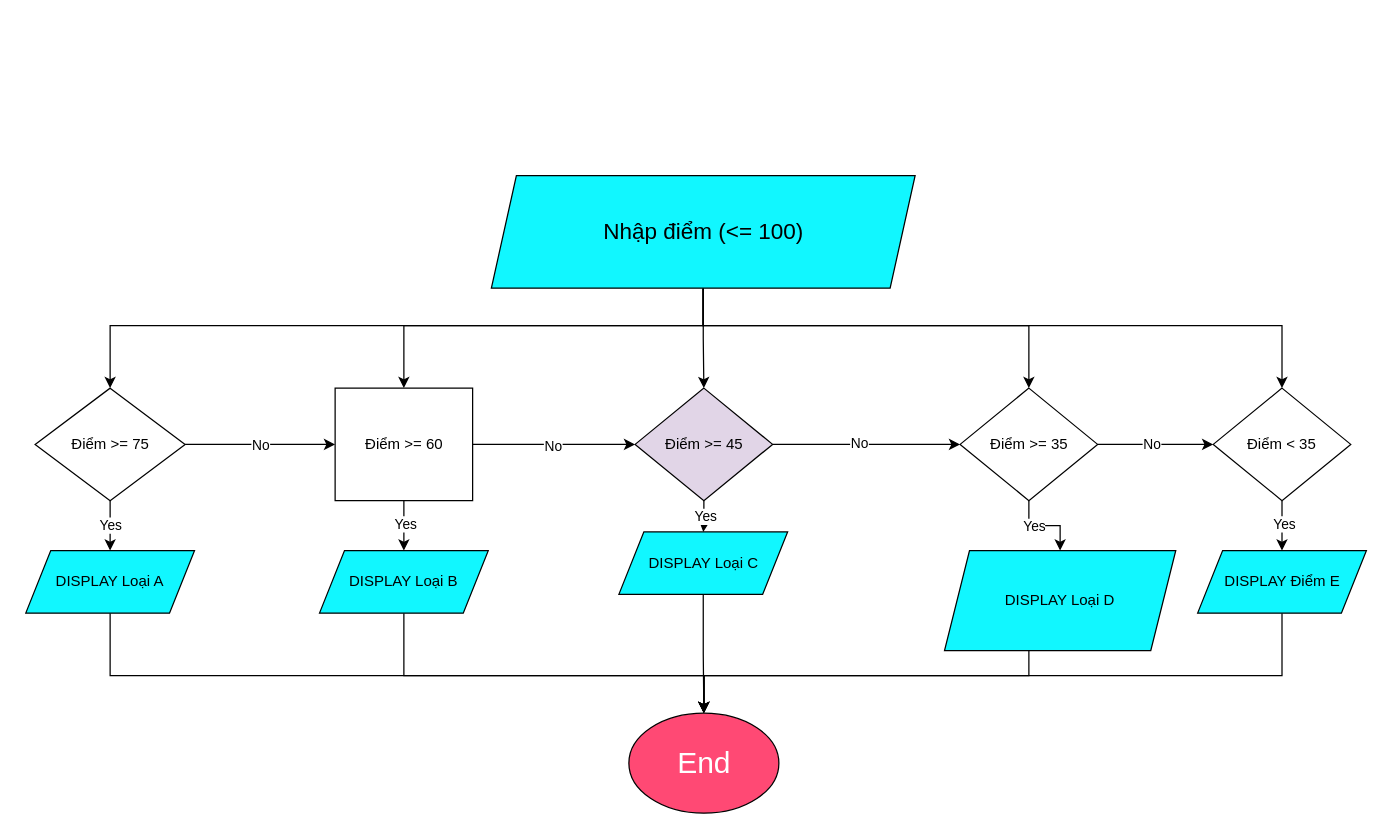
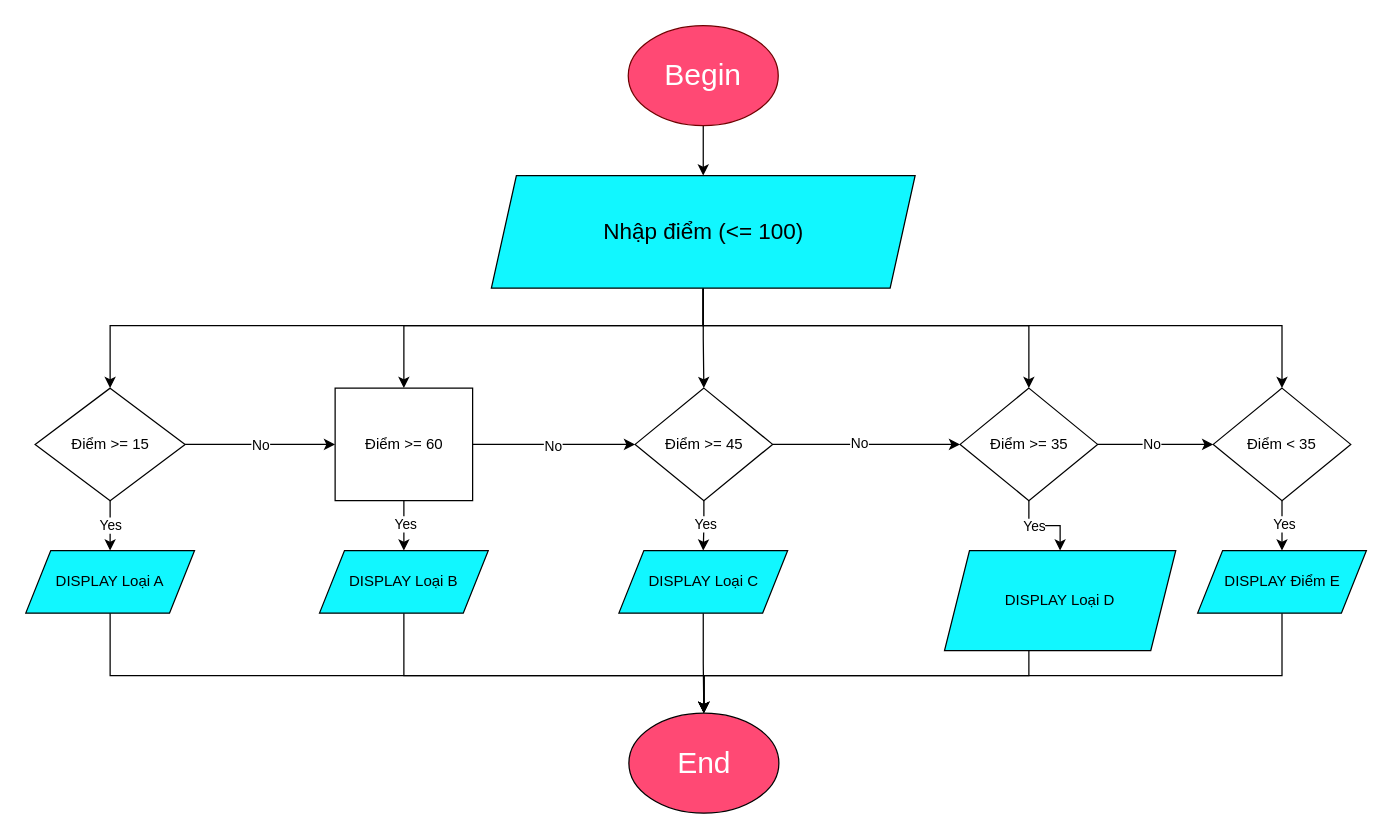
  <mxCell id="0" />
  <mxCell id="1" parent="0" />
+ <mxCell id="2" value="" style="edgeStyle=orthogonalEdgeStyle;rounded=0;orthogonalLoop=1;jettySize=auto;html=1;" edge="1" parent="1" source="3" target="9"><mxGeometry relative="1" as="geometry" /></mxCell>
+ <mxCell id="3" value="&lt;font style=&quot;font-size: 24px;&quot;&gt;Begin&lt;/font&gt;" style="ellipse;whiteSpace=wrap;html=1;fillColor=#FF4974;fontColor=#ffffff;strokeColor=#6F0000;" vertex="1" parent="1"><mxGeometry x="502" y="20" width="120" height="80" as="geometry" /></mxCell>
  <mxCell id="4" style="edgeStyle=orthogonalEdgeStyle;rounded=0;orthogonalLoop=1;jettySize=auto;html=1;" edge="1" parent="1" source="9" target="14"><mxGeometry relative="1" as="geometry"><Array as="points"><mxPoint x="561.5" y="260" /><mxPoint x="87.5" y="260" /></Array></mxGeometry></mxCell>
  <mxCell id="5" style="edgeStyle=orthogonalEdgeStyle;rounded=0;orthogonalLoop=1;jettySize=auto;html=1;entryX=0.5;entryY=0;entryDx=0;entryDy=0;" edge="1" parent="1" source="9" target="21"><mxGeometry relative="1" as="geometry"><Array as="points"><mxPoint x="562.5" y="260" /><mxPoint x="322.5" y="260" /></Array></mxGeometry></mxCell>
  <mxCell id="6" style="edgeStyle=orthogonalEdgeStyle;rounded=0;orthogonalLoop=1;jettySize=auto;html=1;" edge="1" parent="1" source="9" target="28"><mxGeometry relative="1" as="geometry" /></mxCell>
  <mxCell id="7" style="edgeStyle=orthogonalEdgeStyle;rounded=0;orthogonalLoop=1;jettySize=auto;html=1;entryX=0.5;entryY=0;entryDx=0;entryDy=0;" edge="1" parent="1" source="9" target="35"><mxGeometry relative="1" as="geometry"><Array as="points"><mxPoint x="562.5" y="260" /><mxPoint x="822.5" y="260" /></Array></mxGeometry></mxCell>
  <mxCell id="8" style="edgeStyle=orthogonalEdgeStyle;rounded=0;orthogonalLoop=1;jettySize=auto;html=1;entryX=0.5;entryY=0;entryDx=0;entryDy=0;" edge="1" parent="1" source="9" target="40"><mxGeometry relative="1" as="geometry"><Array as="points"><mxPoint x="562.5" y="260" /><mxPoint x="1024.5" y="260" /></Array></mxGeometry></mxCell>
  <mxCell id="9" value="&lt;font style=&quot;font-size: 18px;&quot;&gt;Nhập điểm (&amp;lt;= 100)&lt;/font&gt;" style="shape=parallelogram;perimeter=parallelogramPerimeter;whiteSpace=wrap;html=1;fixedSize=1;fillColor=#11F7FF;" vertex="1" parent="1"><mxGeometry x="392.5" y="140" width="339" height="90" as="geometry" /></mxCell>
  <mxCell id="10" value="" style="edgeStyle=orthogonalEdgeStyle;rounded=0;orthogonalLoop=1;jettySize=auto;html=1;" edge="1" parent="1" source="14" target="16"><mxGeometry relative="1" as="geometry" /></mxCell>
  <mxCell id="11" value="Yes" style="edgeLabel;html=1;align=center;verticalAlign=middle;resizable=0;points=[];" vertex="1" connectable="0" parent="10"><mxGeometry x="-0.071" relative="1" as="geometry"><mxPoint as="offset" /></mxGeometry></mxCell>
  <mxCell id="12" value="" style="edgeStyle=orthogonalEdgeStyle;rounded=0;orthogonalLoop=1;jettySize=auto;html=1;" edge="1" parent="1" source="14" target="21"><mxGeometry relative="1" as="geometry" /></mxCell>
  <mxCell id="13" value="No" style="edgeLabel;html=1;align=center;verticalAlign=middle;resizable=0;points=[];" vertex="1" connectable="0" parent="12"><mxGeometry x="-0.005" relative="1" as="geometry"><mxPoint as="offset" /></mxGeometry></mxCell>
- <mxCell id="14" value="Điểm &amp;gt;= 75" style="rhombus;whiteSpace=wrap;html=1;" vertex="1" parent="1"><mxGeometry x="27.5" y="310" width="120" height="90" as="geometry" /></mxCell>
+ <mxCell id="14" value="Điểm &amp;gt;= 15" style="rhombus;whiteSpace=wrap;html=1;" vertex="1" parent="1"><mxGeometry x="27.5" y="310" width="120" height="90" as="geometry" /></mxCell>
  <mxCell id="15" style="edgeStyle=orthogonalEdgeStyle;rounded=0;orthogonalLoop=1;jettySize=auto;html=1;" edge="1" parent="1" source="16" target="43"><mxGeometry relative="1" as="geometry"><Array as="points"><mxPoint x="87.5" y="540" /><mxPoint x="562.5" y="540" /></Array></mxGeometry></mxCell>
  <mxCell id="16" value="&lt;font style=&quot;font-size: 12px;&quot;&gt;DISPLAY Loại A&lt;/font&gt;" style="shape=parallelogram;perimeter=parallelogramPerimeter;whiteSpace=wrap;html=1;fixedSize=1;fillColor=#11F7FF;" vertex="1" parent="1"><mxGeometry x="20" y="440" width="135" height="50" as="geometry" /></mxCell>
  <mxCell id="17" value="" style="edgeStyle=orthogonalEdgeStyle;rounded=0;orthogonalLoop=1;jettySize=auto;html=1;" edge="1" parent="1" source="21" target="23"><mxGeometry relative="1" as="geometry" /></mxCell>
  <mxCell id="18" value="Yes" style="edgeLabel;html=1;align=center;verticalAlign=middle;resizable=0;points=[];" vertex="1" connectable="0" parent="17"><mxGeometry x="-0.107" y="1" relative="1" as="geometry"><mxPoint as="offset" /></mxGeometry></mxCell>
  <mxCell id="19" value="" style="edgeStyle=orthogonalEdgeStyle;rounded=0;orthogonalLoop=1;jettySize=auto;html=1;entryX=0;entryY=0.5;entryDx=0;entryDy=0;" edge="1" parent="1" source="21" target="28"><mxGeometry relative="1" as="geometry"><mxPoint x="452.5" y="355" as="targetPoint" /></mxGeometry></mxCell>
  <mxCell id="20" value="No" style="edgeLabel;html=1;align=center;verticalAlign=middle;resizable=0;points=[];" vertex="1" connectable="0" parent="19"><mxGeometry x="-0.013" y="-1" relative="1" as="geometry"><mxPoint as="offset" /></mxGeometry></mxCell>
  <mxCell id="21" value="Điểm &amp;gt;= 60" style="whiteSpace=wrap;html=1;rounded=0;" vertex="1" parent="1"><mxGeometry x="267.5" y="310" width="110" height="90" as="geometry" /></mxCell>
  <mxCell id="22" style="edgeStyle=orthogonalEdgeStyle;rounded=0;orthogonalLoop=1;jettySize=auto;html=1;" edge="1" parent="1" source="23" target="43"><mxGeometry relative="1" as="geometry"><Array as="points"><mxPoint x="322.5" y="540" /><mxPoint x="562.5" y="540" /></Array></mxGeometry></mxCell>
  <mxCell id="23" value="&lt;font style=&quot;font-size: 12px;&quot;&gt;DISPLAY Loại B&lt;/font&gt;" style="shape=parallelogram;perimeter=parallelogramPerimeter;whiteSpace=wrap;html=1;fixedSize=1;fillColor=#11F7FF;" vertex="1" parent="1"><mxGeometry x="255" y="440" width="135" height="50" as="geometry" /></mxCell>
  <mxCell id="24" value="" style="edgeStyle=orthogonalEdgeStyle;rounded=0;orthogonalLoop=1;jettySize=auto;html=1;" edge="1" parent="1" source="28" target="30"><mxGeometry relative="1" as="geometry" /></mxCell>
  <mxCell id="25" value="Yes" style="edgeLabel;html=1;align=center;verticalAlign=middle;resizable=0;points=[];" vertex="1" connectable="0" parent="24"><mxGeometry x="-0.094" y="1" relative="1" as="geometry"><mxPoint as="offset" /></mxGeometry></mxCell>
  <mxCell id="26" value="" style="edgeStyle=orthogonalEdgeStyle;rounded=0;orthogonalLoop=1;jettySize=auto;html=1;entryX=0;entryY=0.5;entryDx=0;entryDy=0;" edge="1" parent="1" source="28" target="35"><mxGeometry relative="1" as="geometry"><mxPoint x="692.5" y="355" as="targetPoint" /></mxGeometry></mxCell>
  <mxCell id="27" value="No" style="edgeLabel;html=1;align=center;verticalAlign=middle;resizable=0;points=[];" vertex="1" connectable="0" parent="26"><mxGeometry x="-0.081" y="2" relative="1" as="geometry"><mxPoint as="offset" /></mxGeometry></mxCell>
- <mxCell id="28" value="Điểm &amp;gt;= 45" style="rhombus;whiteSpace=wrap;html=1;fillColor=#e1d5e7;" vertex="1" parent="1"><mxGeometry x="507.5" y="310" width="110" height="90" as="geometry" /></mxCell>
+ <mxCell id="28" value="Điểm &amp;gt;= 45" style="rhombus;whiteSpace=wrap;html=1;" vertex="1" parent="1"><mxGeometry x="507.5" y="310" width="110" height="90" as="geometry" /></mxCell>
  <mxCell id="29" value="" style="edgeStyle=orthogonalEdgeStyle;rounded=0;orthogonalLoop=1;jettySize=auto;html=1;" edge="1" parent="1" source="30" target="43"><mxGeometry relative="1" as="geometry" /></mxCell>
- <mxCell id="30" value="&lt;font style=&quot;font-size: 12px;&quot;&gt;DISPLAY Loại C&lt;/font&gt;" style="shape=parallelogram;perimeter=parallelogramPerimeter;whiteSpace=wrap;html=1;fixedSize=1;fillColor=#11F7FF;" vertex="1" parent="1"><mxGeometry x="494.5" y="425" width="135" height="50" as="geometry" /></mxCell>
+ <mxCell id="30" value="&lt;font style=&quot;font-size: 12px;&quot;&gt;DISPLAY Loại C&lt;/font&gt;" style="shape=parallelogram;perimeter=parallelogramPerimeter;whiteSpace=wrap;html=1;fixedSize=1;fillColor=#11F7FF;" vertex="1" parent="1"><mxGeometry x="494.5" y="440" width="135" height="50" as="geometry" /></mxCell>
  <mxCell id="31" value="" style="edgeStyle=orthogonalEdgeStyle;rounded=0;orthogonalLoop=1;jettySize=auto;html=1;" edge="1" parent="1" source="35" target="37"><mxGeometry relative="1" as="geometry" /></mxCell>
  <mxCell id="32" value="Yes" style="edgeLabel;html=1;align=center;verticalAlign=middle;resizable=0;points=[];" vertex="1" connectable="0" parent="31"><mxGeometry x="-0.25" relative="1" as="geometry"><mxPoint as="offset" /></mxGeometry></mxCell>
  <mxCell id="33" value="" style="edgeStyle=orthogonalEdgeStyle;rounded=0;orthogonalLoop=1;jettySize=auto;html=1;" edge="1" parent="1" source="35" target="40"><mxGeometry relative="1" as="geometry" /></mxCell>
  <mxCell id="34" value="No" style="edgeLabel;html=1;align=center;verticalAlign=middle;resizable=0;points=[];" vertex="1" connectable="0" parent="33"><mxGeometry x="-0.066" y="1" relative="1" as="geometry"><mxPoint as="offset" /></mxGeometry></mxCell>
  <mxCell id="35" value="Điểm &amp;gt;= 35" style="rhombus;whiteSpace=wrap;html=1;" vertex="1" parent="1"><mxGeometry x="767.5" y="310" width="110" height="90" as="geometry" /></mxCell>
  <mxCell id="36" style="edgeStyle=orthogonalEdgeStyle;rounded=0;orthogonalLoop=1;jettySize=auto;html=1;" edge="1" parent="1" source="37" target="43"><mxGeometry relative="1" as="geometry"><Array as="points"><mxPoint x="822.5" y="540" /><mxPoint x="562.5" y="540" /></Array></mxGeometry></mxCell>
  <mxCell id="37" value="&lt;font style=&quot;font-size: 12px;&quot;&gt;DISPLAY Loại D&lt;/font&gt;" style="shape=parallelogram;perimeter=parallelogramPerimeter;whiteSpace=wrap;html=1;fixedSize=1;fillColor=#11F7FF;" vertex="1" parent="1"><mxGeometry x="755" y="440" width="185" height="80" as="geometry" /></mxCell>
  <mxCell id="38" value="" style="edgeStyle=orthogonalEdgeStyle;rounded=0;orthogonalLoop=1;jettySize=auto;html=1;" edge="1" parent="1" source="40" target="42"><mxGeometry relative="1" as="geometry" /></mxCell>
  <mxCell id="39" value="Yes" style="edgeLabel;html=1;align=center;verticalAlign=middle;resizable=0;points=[];" vertex="1" connectable="0" parent="38"><mxGeometry x="-0.08" y="1" relative="1" as="geometry"><mxPoint as="offset" /></mxGeometry></mxCell>
  <mxCell id="40" value="Điểm &amp;lt; 35" style="rhombus;whiteSpace=wrap;html=1;" vertex="1" parent="1"><mxGeometry x="970" y="310" width="110" height="90" as="geometry" /></mxCell>
  <mxCell id="41" style="edgeStyle=orthogonalEdgeStyle;rounded=0;orthogonalLoop=1;jettySize=auto;html=1;" edge="1" parent="1" source="42" target="43"><mxGeometry relative="1" as="geometry"><Array as="points"><mxPoint x="1025.5" y="540" /><mxPoint x="562.5" y="540" /></Array></mxGeometry></mxCell>
  <mxCell id="42" value="&lt;font style=&quot;font-size: 12px;&quot;&gt;DISPLAY Điểm E&lt;/font&gt;" style="shape=parallelogram;perimeter=parallelogramPerimeter;whiteSpace=wrap;html=1;fixedSize=1;fillColor=#11F7FF;" vertex="1" parent="1"><mxGeometry x="957.5" y="440" width="135" height="50" as="geometry" /></mxCell>
  <mxCell id="43" value="&lt;span style=&quot;font-size: 24px;&quot;&gt;&lt;font style=&quot;color: rgb(255, 255, 255);&quot;&gt;End&lt;/font&gt;&lt;/span&gt;" style="ellipse;whiteSpace=wrap;html=1;fillColor=light-dark(#ff4974, #ededed);" vertex="1" parent="1"><mxGeometry x="502.5" y="570" width="120" height="80" as="geometry" /></mxCell>
